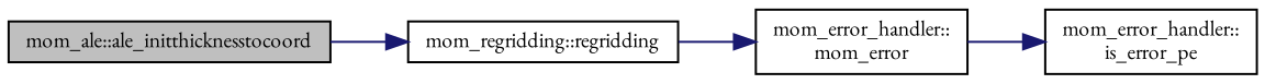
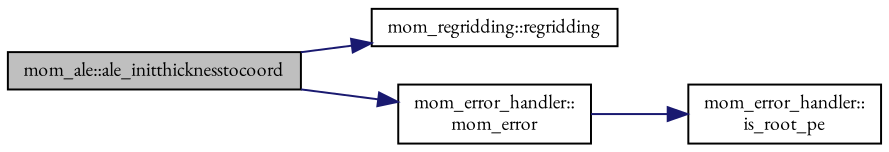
  digraph {
    fontname="EB Garamond"
    rankdir=LR
    node [color=black fillcolor=white fontname="EB Garamond" fontsize=10 shape=record style=filled]
    edge [color=midnightblue fontname="EB Garamond" fontsize=10 labelfontname=Helvetica labelfontsize=10 style=solid]
    n1 [fillcolor=grey75 fontcolor=black height=0.2 label="mom_ale::ale_initthicknesstocoord" width=0.4]
    n2 [height=0.2 label="mom_regridding::regridding" width=0.4]
    n3 [height=0.2 label="mom_error_handler::\lmom_error" width=0.4]
-   n4 [height=0.2 label="mom_error_handler::\lis_error_pe" width=0.4]
+   n4 [height=0.2 label="mom_error_handler::\lis_root_pe" width=0.4]
    n1 -> n2
-   n2 -> n3
+   n1 -> n3
    n3 -> n4
  }
